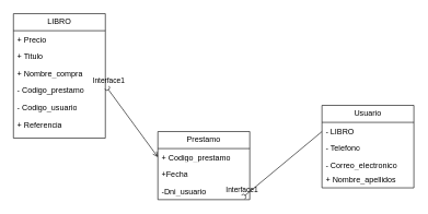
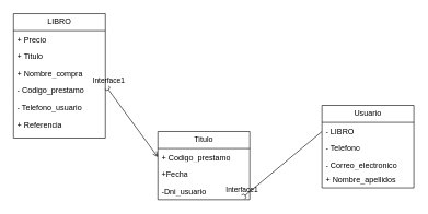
  <mxCell id="0" />
  <mxCell id="1" parent="0" />
  <mxCell id="2" value="LIBRO" style="swimlane;fontStyle=0;childLayout=stackLayout;horizontal=1;startSize=26;fillColor=none;horizontalStack=0;resizeParent=1;resizeParentMax=0;resizeLast=0;collapsible=1;marginBottom=0;whiteSpace=wrap;html=1;" vertex="1" parent="1"><mxGeometry x="20" y="20" width="140" height="190" as="geometry" /></mxCell>
  <mxCell id="3" value="+ Precio" style="text;strokeColor=none;fillColor=none;align=left;verticalAlign=top;spacingLeft=4;spacingRight=4;overflow=hidden;rotatable=0;points=[[0,0.5],[1,0.5]];portConstraint=eastwest;whiteSpace=wrap;html=1;" vertex="1" parent="2"><mxGeometry y="26" width="140" height="26" as="geometry" /></mxCell>
  <mxCell id="4" value="+ Titulo" style="text;strokeColor=none;fillColor=none;align=left;verticalAlign=top;spacingLeft=4;spacingRight=4;overflow=hidden;rotatable=0;points=[[0,0.5],[1,0.5]];portConstraint=eastwest;whiteSpace=wrap;html=1;" vertex="1" parent="2"><mxGeometry y="52" width="140" height="26" as="geometry" /></mxCell>
  <mxCell id="5" value="+ Nombre_compra" style="text;strokeColor=none;fillColor=none;align=left;verticalAlign=top;spacingLeft=4;spacingRight=4;overflow=hidden;rotatable=0;points=[[0,0.5],[1,0.5]];portConstraint=eastwest;whiteSpace=wrap;html=1;" vertex="1" parent="2"><mxGeometry y="78" width="140" height="26" as="geometry" /></mxCell>
  <mxCell id="6" value="- Codigo_prestamo" style="text;strokeColor=none;fillColor=none;align=left;verticalAlign=top;spacingLeft=4;spacingRight=4;overflow=hidden;rotatable=0;points=[[0,0.5],[1,0.5]];portConstraint=eastwest;whiteSpace=wrap;html=1;" vertex="1" parent="2"><mxGeometry y="104" width="140" height="26" as="geometry" /></mxCell>
- <mxCell id="7" value="- Codigo_usuario" style="text;strokeColor=none;fillColor=none;align=left;verticalAlign=top;spacingLeft=4;spacingRight=4;overflow=hidden;rotatable=0;points=[[0,0.5],[1,0.5]];portConstraint=eastwest;whiteSpace=wrap;html=1;" vertex="1" parent="2"><mxGeometry y="130" width="140" height="26" as="geometry" /></mxCell>
+ <mxCell id="7" value="- Telefono_usuario" style="text;strokeColor=none;fillColor=none;align=left;verticalAlign=top;spacingLeft=4;spacingRight=4;overflow=hidden;rotatable=0;points=[[0,0.5],[1,0.5]];portConstraint=eastwest;whiteSpace=wrap;html=1;" vertex="1" parent="2"><mxGeometry y="130" width="140" height="26" as="geometry" /></mxCell>
  <mxCell id="8" value="+ Referencia" style="text;strokeColor=none;fillColor=none;align=left;verticalAlign=top;spacingLeft=4;spacingRight=4;overflow=hidden;rotatable=0;points=[[0,0.5],[1,0.5]];portConstraint=eastwest;whiteSpace=wrap;html=1;" vertex="1" parent="2"><mxGeometry y="156" width="140" height="34" as="geometry" /></mxCell>
  <mxCell id="9" value="Usuario" style="swimlane;fontStyle=0;childLayout=stackLayout;horizontal=1;startSize=26;fillColor=none;horizontalStack=0;resizeParent=1;resizeParentMax=0;resizeLast=0;collapsible=1;marginBottom=0;whiteSpace=wrap;html=1;" vertex="1" parent="1"><mxGeometry x="490" y="160" width="140" height="126" as="geometry" /></mxCell>
  <mxCell id="10" value="- LIBRO" style="text;strokeColor=none;fillColor=none;align=left;verticalAlign=top;spacingLeft=4;spacingRight=4;overflow=hidden;rotatable=0;points=[[0,0.5],[1,0.5]];portConstraint=eastwest;whiteSpace=wrap;html=1;" vertex="1" parent="9"><mxGeometry y="26" width="140" height="26" as="geometry" /></mxCell>
  <mxCell id="11" value="- Telefono" style="text;strokeColor=none;fillColor=none;align=left;verticalAlign=top;spacingLeft=4;spacingRight=4;overflow=hidden;rotatable=0;points=[[0,0.5],[1,0.5]];portConstraint=eastwest;whiteSpace=wrap;html=1;" vertex="1" parent="9"><mxGeometry y="52" width="140" height="26" as="geometry" /></mxCell>
  <mxCell id="12" value="- Correo_electronico" style="text;strokeColor=none;fillColor=none;align=left;verticalAlign=top;spacingLeft=4;spacingRight=4;overflow=hidden;rotatable=0;points=[[0,0.5],[1,0.5]];portConstraint=eastwest;whiteSpace=wrap;html=1;" vertex="1" parent="9"><mxGeometry y="78" width="140" height="22" as="geometry" /></mxCell>
  <mxCell id="13" value="+ Nombre_apellidos" style="text;strokeColor=none;fillColor=none;align=left;verticalAlign=top;spacingLeft=4;spacingRight=4;overflow=hidden;rotatable=0;points=[[0,0.5],[1,0.5]];portConstraint=eastwest;whiteSpace=wrap;html=1;" vertex="1" parent="9"><mxGeometry y="100" width="140" height="26" as="geometry" /></mxCell>
- <mxCell id="14" value="Prestamo" style="swimlane;fontStyle=0;childLayout=stackLayout;horizontal=1;startSize=26;fillColor=none;horizontalStack=0;resizeParent=1;resizeParentMax=0;resizeLast=0;collapsible=1;marginBottom=0;whiteSpace=wrap;html=1;" vertex="1" parent="1"><mxGeometry x="240" y="200" width="140" height="104" as="geometry" /></mxCell>
+ <mxCell id="14" value="Titulo" style="swimlane;fontStyle=0;childLayout=stackLayout;horizontal=1;startSize=26;fillColor=none;horizontalStack=0;resizeParent=1;resizeParentMax=0;resizeLast=0;collapsible=1;marginBottom=0;whiteSpace=wrap;html=1;" vertex="1" parent="1"><mxGeometry x="240" y="200" width="140" height="104" as="geometry" /></mxCell>
  <mxCell id="15" value="+ Codigo_prestamo" style="text;strokeColor=none;fillColor=none;align=left;verticalAlign=top;spacingLeft=4;spacingRight=4;overflow=hidden;rotatable=0;points=[[0,0.5],[1,0.5]];portConstraint=eastwest;whiteSpace=wrap;html=1;" vertex="1" parent="14"><mxGeometry y="26" width="140" height="26" as="geometry" /></mxCell>
  <mxCell id="16" value="+Fecha" style="text;strokeColor=none;fillColor=none;align=left;verticalAlign=top;spacingLeft=4;spacingRight=4;overflow=hidden;rotatable=0;points=[[0,0.5],[1,0.5]];portConstraint=eastwest;whiteSpace=wrap;html=1;" vertex="1" parent="14"><mxGeometry y="52" width="140" height="26" as="geometry" /></mxCell>
  <mxCell id="17" value="-Dni_usuario" style="text;strokeColor=none;fillColor=none;align=left;verticalAlign=top;spacingLeft=4;spacingRight=4;overflow=hidden;rotatable=0;points=[[0,0.5],[1,0.5]];portConstraint=eastwest;whiteSpace=wrap;html=1;" vertex="1" parent="14"><mxGeometry y="78" width="140" height="26" as="geometry" /></mxCell>
  <mxCell id="18" value="Interface1" style="html=1;verticalAlign=bottom;labelBackgroundColor=none;startArrow=halfCircle;startFill=0;startSize=2;endArrow=none;rounded=0;" edge="1" parent="14" target="10"><mxGeometry x="-1" y="3" relative="1" as="geometry"><mxPoint x="130" y="100" as="sourcePoint" /><mxPoint x="290" y="100" as="targetPoint" /><Array as="points"><mxPoint x="250" /></Array></mxGeometry></mxCell>
  <mxCell id="19" value="Interface1" style="html=1;verticalAlign=bottom;labelBackgroundColor=none;startArrow=halfCircle;startFill=0;startSize=2;endArrow=open;rounded=0;exitX=1.017;exitY=0.341;exitDx=0;exitDy=0;exitPerimeter=0;entryX=0;entryY=0.5;entryDx=0;entryDy=0;" edge="1" parent="1" source="6" target="15"><mxGeometry x="-1" y="3" relative="1" as="geometry"><mxPoint x="40" y="230" as="sourcePoint" /><mxPoint x="200" y="230" as="targetPoint" /></mxGeometry></mxCell>
